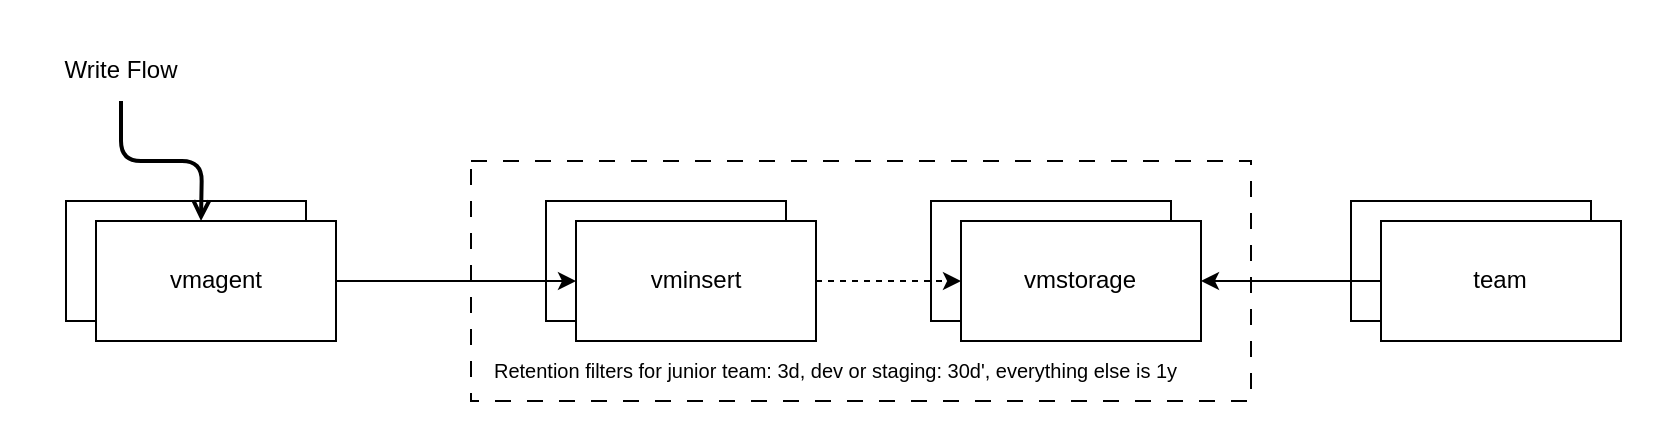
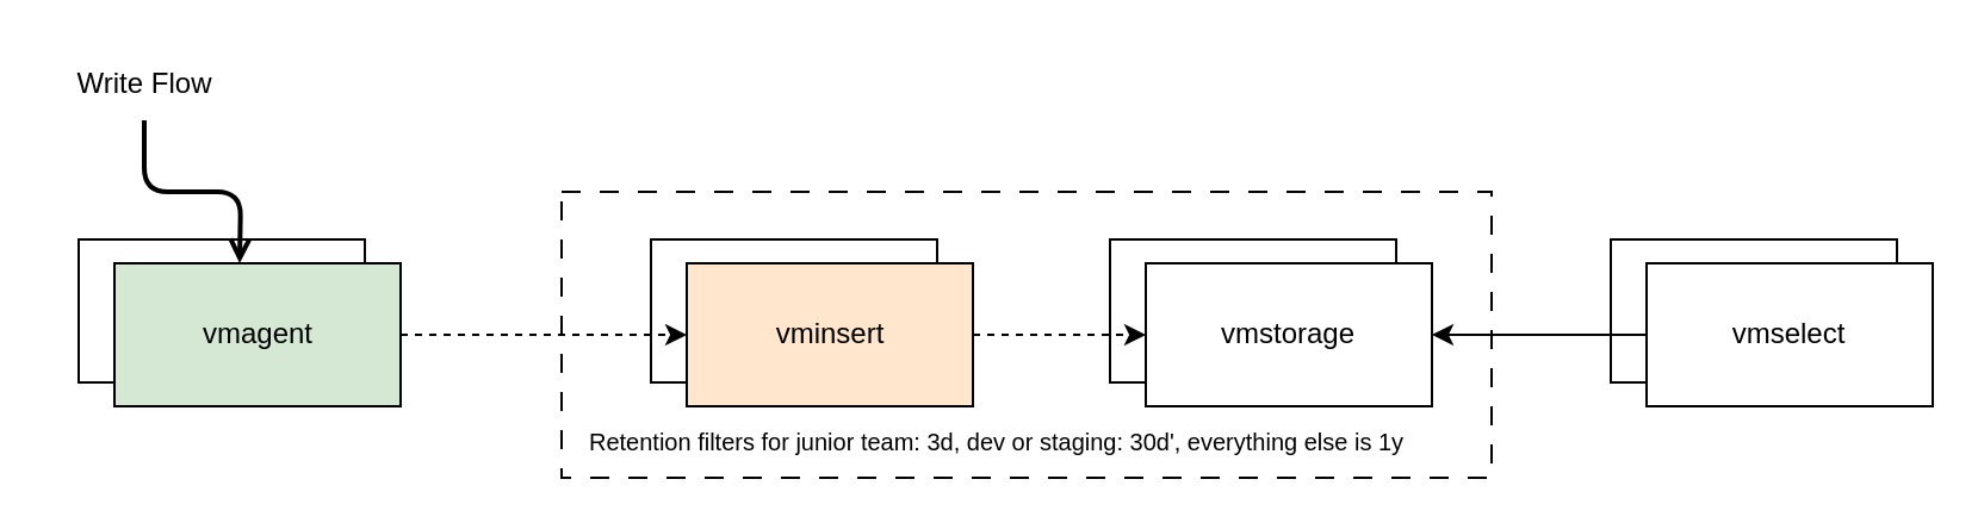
  <mxCell id="0" />
  <mxCell id="1" parent="0" />
  <mxCell id="2" value="" style="rounded=0;whiteSpace=wrap;html=1;" vertex="1" parent="1"><mxGeometry x="32.5" y="100" width="120" height="60" as="geometry" /></mxCell>
- <mxCell id="3" value="vma&lt;span style=&quot;background-color: transparent; color: light-dark(rgb(0, 0, 0), rgb(255, 255, 255));&quot;&gt;gent&lt;/span&gt;" style="rounded=0;whiteSpace=wrap;html=1;" vertex="1" parent="1"><mxGeometry x="47.5" y="110" width="120" height="60" as="geometry" /></mxCell>
+ <mxCell id="3" value="vma&lt;span style=&quot;background-color: transparent; color: light-dark(rgb(0, 0, 0), rgb(255, 255, 255));&quot;&gt;gent&lt;/span&gt;" style="rounded=0;whiteSpace=wrap;html=1;fillColor=#d5e8d4;" vertex="1" parent="1"><mxGeometry x="47.5" y="110" width="120" height="60" as="geometry" /></mxCell>
  <mxCell id="4" style="edgeStyle=orthogonalEdgeStyle;rounded=1;orthogonalLoop=1;jettySize=auto;html=1;entryX=0.5;entryY=0;entryDx=0;entryDy=0;curved=0;endArrow=open;endFill=0;strokeWidth=2;" edge="1" parent="1" source="5"><mxGeometry relative="1" as="geometry"><mxPoint x="100" y="110" as="targetPoint" /></mxGeometry></mxCell>
  <mxCell id="5" value="Write Flow" style="text;html=1;align=center;verticalAlign=middle;resizable=0;points=[];autosize=1;strokeColor=none;fillColor=none;" vertex="1" parent="1"><mxGeometry x="20" y="20" width="80" height="30" as="geometry" /></mxCell>
  <mxCell id="6" value="" style="rounded=0;whiteSpace=wrap;html=1;dashed=1;dashPattern=8 8;" vertex="1" parent="1"><mxGeometry x="235" y="80" width="390" height="120" as="geometry" /></mxCell>
  <mxCell id="7" value="" style="rounded=0;whiteSpace=wrap;html=1;" vertex="1" parent="1"><mxGeometry x="272.5" y="100" width="120" height="60" as="geometry" /></mxCell>
- <mxCell id="8" value="vminsert" style="rounded=0;whiteSpace=wrap;html=1;" vertex="1" parent="1"><mxGeometry x="287.5" y="110" width="120" height="60" as="geometry" /></mxCell>
+ <mxCell id="8" value="vminsert" style="rounded=0;whiteSpace=wrap;html=1;fillColor=#ffe6cc;" vertex="1" parent="1"><mxGeometry x="287.5" y="110" width="120" height="60" as="geometry" /></mxCell>
  <mxCell id="9" value="" style="rounded=0;whiteSpace=wrap;html=1;" vertex="1" parent="1"><mxGeometry x="465" y="100" width="120" height="60" as="geometry" /></mxCell>
  <mxCell id="10" value="vmstorage" style="rounded=0;whiteSpace=wrap;html=1;" vertex="1" parent="1"><mxGeometry x="480" y="110" width="120" height="60" as="geometry" /></mxCell>
  <mxCell id="11" value="" style="rounded=0;whiteSpace=wrap;html=1;" vertex="1" parent="1"><mxGeometry x="675" y="100" width="120" height="60" as="geometry" /></mxCell>
- <mxCell id="12" value="team" style="rounded=0;whiteSpace=wrap;html=1;" vertex="1" parent="1"><mxGeometry x="690" y="110" width="120" height="60" as="geometry" /></mxCell>
- <mxCell id="13" style="edgeStyle=orthogonalEdgeStyle;rounded=0;orthogonalLoop=1;jettySize=auto;html=1;entryX=0;entryY=0.5;entryDx=0;entryDy=0;" edge="1" parent="1" source="3" target="8"><mxGeometry relative="1" as="geometry" /></mxCell>
+ <mxCell id="12" value="vmselect" style="rounded=0;whiteSpace=wrap;html=1;" vertex="1" parent="1"><mxGeometry x="690" y="110" width="120" height="60" as="geometry" /></mxCell>
+ <mxCell id="13" style="edgeStyle=orthogonalEdgeStyle;rounded=0;orthogonalLoop=1;jettySize=auto;html=1;entryX=0;entryY=0.5;entryDx=0;entryDy=0;dashed=1;" edge="1" parent="1" source="3" target="8"><mxGeometry relative="1" as="geometry" /></mxCell>
  <mxCell id="14" style="edgeStyle=orthogonalEdgeStyle;rounded=0;orthogonalLoop=1;jettySize=auto;html=1;entryX=0;entryY=0.5;entryDx=0;entryDy=0;dashed=1;" edge="1" parent="1" source="8" target="10"><mxGeometry relative="1" as="geometry" /></mxCell>
  <mxCell id="15" style="edgeStyle=orthogonalEdgeStyle;rounded=0;orthogonalLoop=1;jettySize=auto;html=1;entryX=0;entryY=0.5;entryDx=0;entryDy=0;startArrow=classic;startFill=1;endArrow=none;" edge="1" parent="1" source="10" target="12"><mxGeometry relative="1" as="geometry" /></mxCell>
  <mxCell id="16" value="Retention filters for junior team: 3d, dev or staging: 30d', everything else is 1y" style="text;html=1;align=left;verticalAlign=middle;resizable=0;points=[];autosize=1;strokeColor=none;fillColor=none;fontSize=10;" vertex="1" parent="1"><mxGeometry x="245" y="170" width="370" height="30" as="geometry" /></mxCell>
